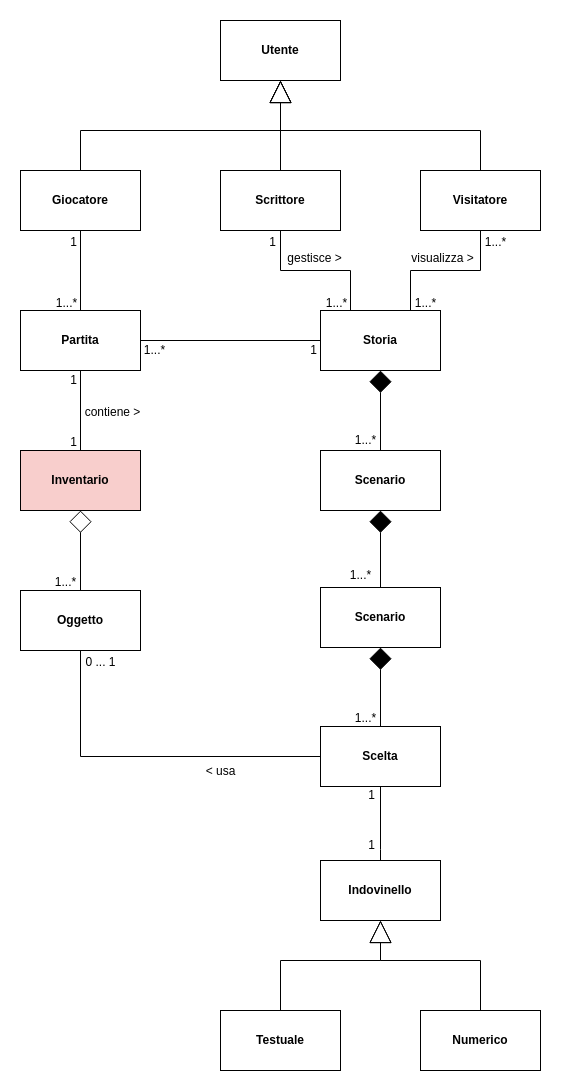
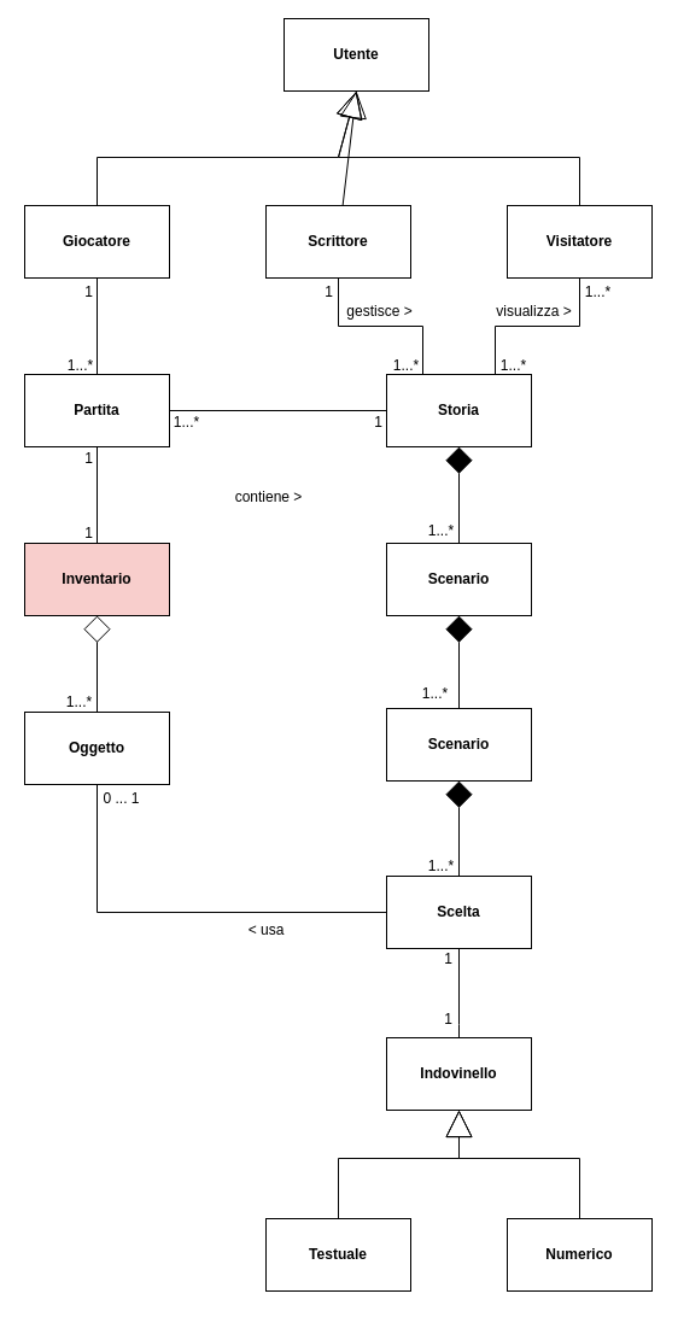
  <mxCell id="0" />
  <mxCell id="1" parent="0" />
  <mxCell id="2" style="edgeStyle=none;rounded=0;html=1;entryX=0.5;entryY=0;entryDx=0;entryDy=0;endArrow=none;endFill=0;endSize=20;startArrow=diamond;startFill=1;targetPerimeterSpacing=0;startSize=20;shadow=0;" parent="1" source="3" target="19" edge="1"><mxGeometry relative="1" as="geometry" /></mxCell>
  <mxCell id="3" value="&lt;b&gt;Storia&lt;/b&gt;" style="rounded=0;whiteSpace=wrap;html=1;shadow=0;" parent="1" vertex="1"><mxGeometry x="320" y="310" width="120" height="60" as="geometry" /></mxCell>
  <mxCell id="4" style="edgeStyle=none;rounded=0;html=1;entryX=0;entryY=0.5;entryDx=0;entryDy=0;endArrow=none;endFill=0;endSize=20;shadow=0;" parent="1" source="6" target="3" edge="1"><mxGeometry relative="1" as="geometry" /></mxCell>
  <mxCell id="5" style="edgeStyle=none;rounded=0;html=1;entryX=0.5;entryY=0;entryDx=0;entryDy=0;endArrow=none;endFill=0;endSize=20;shadow=0;" parent="1" source="6" target="17" edge="1"><mxGeometry relative="1" as="geometry" /></mxCell>
  <mxCell id="6" value="&lt;b&gt;Partita&lt;/b&gt;" style="rounded=0;whiteSpace=wrap;html=1;shadow=0;" parent="1" vertex="1"><mxGeometry x="20" y="310" width="120" height="60" as="geometry" /></mxCell>
  <mxCell id="7" style="edgeStyle=none;rounded=0;html=1;entryX=0.5;entryY=1;entryDx=0;entryDy=0;endArrow=block;endFill=0;endSize=20;shadow=0;" parent="1" source="9" target="43" edge="1"><mxGeometry relative="1" as="geometry"><Array as="points"><mxPoint x="80" y="130" /><mxPoint x="280" y="130" /></Array><mxPoint x="280" y="90" as="targetPoint" /></mxGeometry></mxCell>
  <mxCell id="8" style="edgeStyle=none;rounded=0;html=1;endArrow=none;endFill=0;endSize=20;shadow=0;" parent="1" source="9" target="6" edge="1"><mxGeometry relative="1" as="geometry" /></mxCell>
  <mxCell id="9" value="&lt;b&gt;Giocatore&lt;/b&gt;" style="rounded=0;whiteSpace=wrap;html=1;shadow=0;" parent="1" vertex="1"><mxGeometry x="20" y="170" width="120" height="60" as="geometry" /></mxCell>
  <mxCell id="10" style="edgeStyle=none;rounded=0;html=1;entryX=0.5;entryY=1;entryDx=0;entryDy=0;endArrow=block;endFill=0;endSize=20;shadow=0;" parent="1" source="12" target="43" edge="1"><mxGeometry relative="1" as="geometry"><mxPoint x="280" y="90" as="targetPoint" /></mxGeometry></mxCell>
  <mxCell id="11" style="edgeStyle=none;rounded=0;html=1;entryX=0.25;entryY=0;entryDx=0;entryDy=0;endArrow=none;endFill=0;endSize=20;shadow=0;" parent="1" source="12" target="3" edge="1"><mxGeometry relative="1" as="geometry"><Array as="points"><mxPoint x="280" y="270" /><mxPoint x="350" y="270" /></Array></mxGeometry></mxCell>
  <mxCell id="12" value="&lt;b&gt;Scrittore&lt;/b&gt;" style="rounded=0;whiteSpace=wrap;html=1;shadow=0;" parent="1" vertex="1"><mxGeometry x="220" y="170" width="120" height="60" as="geometry" /></mxCell>
  <mxCell id="13" style="edgeStyle=none;rounded=0;html=1;exitX=0.5;exitY=0;exitDx=0;exitDy=0;endArrow=block;endFill=0;endSize=20;shadow=0;entryX=0.5;entryY=1;entryDx=0;entryDy=0;" parent="1" source="15" edge="1" target="43"><mxGeometry relative="1" as="geometry"><mxPoint x="280" y="90" as="targetPoint" /><Array as="points"><mxPoint x="480" y="130" /><mxPoint x="280" y="130" /></Array></mxGeometry></mxCell>
  <mxCell id="14" style="edgeStyle=none;rounded=0;html=1;entryX=0.75;entryY=0;entryDx=0;entryDy=0;endArrow=none;endFill=0;endSize=20;shadow=0;" parent="1" source="15" target="3" edge="1"><mxGeometry relative="1" as="geometry"><Array as="points"><mxPoint x="480" y="270" /><mxPoint x="410" y="270" /></Array></mxGeometry></mxCell>
  <mxCell id="15" value="&lt;b&gt;Visitatore&lt;/b&gt;" style="rounded=0;whiteSpace=wrap;html=1;shadow=0;" parent="1" vertex="1"><mxGeometry x="420" y="170" width="120" height="60" as="geometry" /></mxCell>
  <mxCell id="16" style="edgeStyle=none;rounded=0;html=1;entryX=0.5;entryY=0;entryDx=0;entryDy=0;endArrow=none;endFill=0;endSize=20;startSize=20;startArrow=diamond;startFill=0;shadow=0;" parent="1" source="17" target="22" edge="1"><mxGeometry relative="1" as="geometry" /></mxCell>
  <mxCell id="17" value="&lt;b&gt;Inventario&lt;/b&gt;" style="rounded=0;whiteSpace=wrap;html=1;shadow=0;fillColor=#f8cecc;" parent="1" vertex="1"><mxGeometry x="20" y="450" width="120" height="60" as="geometry" /></mxCell>
  <mxCell id="18" style="edgeStyle=none;rounded=0;html=1;exitX=0.5;exitY=1;exitDx=0;exitDy=0;entryX=0.5;entryY=0;entryDx=0;entryDy=0;endArrow=none;endFill=0;endSize=20;startSize=20;startArrow=diamond;startFill=1;shadow=0;" parent="1" source="19" target="53" edge="1"><mxGeometry relative="1" as="geometry" /></mxCell>
  <mxCell id="19" value="&lt;b&gt;Scenario&lt;/b&gt;" style="rounded=0;whiteSpace=wrap;html=1;shadow=0;" parent="1" vertex="1"><mxGeometry x="320" y="450" width="120" height="60" as="geometry" /></mxCell>
  <mxCell id="20" style="edgeStyle=none;rounded=0;html=1;entryX=0.5;entryY=1;entryDx=0;entryDy=0;endArrow=none;endFill=0;endSize=20;shadow=0;exitX=0;exitY=0.5;exitDx=0;exitDy=0;" parent="1" source="21" target="22" edge="1"><mxGeometry relative="1" as="geometry"><Array as="points"><mxPoint x="80" y="756" /></Array></mxGeometry></mxCell>
  <mxCell id="21" value="&lt;b&gt;Scelta&lt;/b&gt;" style="rounded=0;whiteSpace=wrap;html=1;shadow=0;" parent="1" vertex="1"><mxGeometry x="320" y="726" width="120" height="60" as="geometry" /></mxCell>
  <mxCell id="22" value="&lt;b&gt;Oggetto&lt;/b&gt;" style="rounded=0;whiteSpace=wrap;html=1;shadow=0;" parent="1" vertex="1"><mxGeometry x="20" y="590" width="120" height="60" as="geometry" /></mxCell>
  <mxCell id="23" style="edgeStyle=none;html=1;entryX=0.5;entryY=1;entryDx=0;entryDy=0;endArrow=none;endFill=0;rounded=0;startSize=6;endSize=20;" parent="1" source="24" target="21" edge="1"><mxGeometry relative="1" as="geometry"><Array as="points"><mxPoint x="380" y="849" /></Array></mxGeometry></mxCell>
  <mxCell id="24" value="&lt;b&gt;Indovinello&lt;br&gt;&lt;/b&gt;" style="rounded=0;whiteSpace=wrap;html=1;shadow=0;" parent="1" vertex="1"><mxGeometry x="320" y="860" width="120" height="60" as="geometry" /></mxCell>
  <mxCell id="25" style="edgeStyle=none;rounded=0;html=1;entryX=0.5;entryY=1;entryDx=0;entryDy=0;endArrow=block;endFill=0;endSize=20;shadow=0;exitX=0.5;exitY=0;exitDx=0;exitDy=0;" parent="1" source="26" target="24" edge="1"><mxGeometry relative="1" as="geometry"><Array as="points"><mxPoint x="280" y="960" /><mxPoint x="380" y="960" /></Array></mxGeometry></mxCell>
  <mxCell id="26" value="&lt;b&gt;Testuale&lt;/b&gt;" style="rounded=0;whiteSpace=wrap;html=1;shadow=0;" parent="1" vertex="1"><mxGeometry x="220" y="1010" width="120" height="60" as="geometry" /></mxCell>
  <mxCell id="27" style="edgeStyle=none;rounded=0;html=1;endArrow=block;endFill=0;endSize=20;shadow=0;exitX=0.5;exitY=0;exitDx=0;exitDy=0;" parent="1" source="28" target="24" edge="1"><mxGeometry relative="1" as="geometry"><mxPoint x="458" y="949" as="targetPoint" /><Array as="points"><mxPoint x="480" y="960" /><mxPoint x="380" y="960" /></Array></mxGeometry></mxCell>
  <mxCell id="28" value="&lt;b&gt;Numerico&lt;/b&gt;" style="rounded=0;whiteSpace=wrap;html=1;shadow=0;" parent="1" vertex="1"><mxGeometry x="420" y="1010" width="120" height="60" as="geometry" /></mxCell>
  <mxCell id="29" value="1...*" style="text;html=1;align=center;verticalAlign=middle;resizable=0;points=[];autosize=1;strokeColor=none;fillColor=none;shadow=0;" parent="1" vertex="1"><mxGeometry x="475" y="227" width="40" height="30" as="geometry" /></mxCell>
  <mxCell id="30" value="1...*" style="text;html=1;align=center;verticalAlign=middle;resizable=0;points=[];autosize=1;strokeColor=none;fillColor=none;shadow=0;" parent="1" vertex="1"><mxGeometry x="405" y="288" width="40" height="30" as="geometry" /></mxCell>
  <mxCell id="31" value="1" style="text;html=1;align=center;verticalAlign=middle;resizable=0;points=[];autosize=1;strokeColor=none;fillColor=none;shadow=0;" parent="1" vertex="1"><mxGeometry x="257" y="227" width="30" height="30" as="geometry" /></mxCell>
  <mxCell id="32" value="1...*" style="text;html=1;align=center;verticalAlign=middle;resizable=0;points=[];autosize=1;strokeColor=none;fillColor=none;shadow=0;" parent="1" vertex="1"><mxGeometry x="316" y="288" width="40" height="30" as="geometry" /></mxCell>
  <mxCell id="33" value="1" style="text;html=1;align=center;verticalAlign=middle;resizable=0;points=[];autosize=1;strokeColor=none;fillColor=none;shadow=0;" parent="1" vertex="1"><mxGeometry x="58" y="227" width="30" height="30" as="geometry" /></mxCell>
  <mxCell id="34" value="1...*" style="text;html=1;align=center;verticalAlign=middle;resizable=0;points=[];autosize=1;strokeColor=none;fillColor=none;shadow=0;" parent="1" vertex="1"><mxGeometry x="46" y="288" width="40" height="30" as="geometry" /></mxCell>
  <mxCell id="35" value="1" style="text;html=1;align=center;verticalAlign=middle;resizable=0;points=[];autosize=1;strokeColor=none;fillColor=none;shadow=0;" parent="1" vertex="1"><mxGeometry x="58" y="365" width="30" height="30" as="geometry" /></mxCell>
  <mxCell id="36" value="1" style="text;html=1;align=center;verticalAlign=middle;resizable=0;points=[];autosize=1;strokeColor=none;fillColor=none;shadow=0;" parent="1" vertex="1"><mxGeometry x="58" y="427" width="30" height="30" as="geometry" /></mxCell>
  <mxCell id="37" value="1...*" style="text;html=1;align=center;verticalAlign=middle;resizable=0;points=[];autosize=1;strokeColor=none;fillColor=none;shadow=0;" parent="1" vertex="1"><mxGeometry x="134" y="335" width="40" height="30" as="geometry" /></mxCell>
  <mxCell id="38" value="1" style="text;html=1;align=center;verticalAlign=middle;resizable=0;points=[];autosize=1;strokeColor=none;fillColor=none;shadow=0;" parent="1" vertex="1"><mxGeometry x="298" y="335" width="30" height="30" as="geometry" /></mxCell>
  <mxCell id="39" value="1...*" style="text;html=1;align=center;verticalAlign=middle;resizable=0;points=[];autosize=1;strokeColor=none;fillColor=none;shadow=0;" parent="1" vertex="1"><mxGeometry x="345" y="425" width="40" height="30" as="geometry" /></mxCell>
  <mxCell id="40" value="1...*" style="text;html=1;align=center;verticalAlign=middle;resizable=0;points=[];autosize=1;strokeColor=none;fillColor=none;shadow=0;" parent="1" vertex="1"><mxGeometry x="345" y="703" width="40" height="30" as="geometry" /></mxCell>
  <mxCell id="41" value="1...*" style="text;html=1;align=center;verticalAlign=middle;resizable=0;points=[];autosize=1;strokeColor=none;fillColor=none;shadow=0;" parent="1" vertex="1"><mxGeometry x="45" y="567" width="40" height="30" as="geometry" /></mxCell>
  <mxCell id="42" value="0 ... 1" style="text;html=1;align=center;verticalAlign=middle;resizable=0;points=[];autosize=1;strokeColor=none;fillColor=none;shadow=0;" parent="1" vertex="1"><mxGeometry x="75" y="647" width="50" height="30" as="geometry" /></mxCell>
- <mxCell id="43" value="&lt;b&gt;Utente&lt;/b&gt;" style="rounded=0;whiteSpace=wrap;html=1;shadow=0;" parent="1" vertex="1"><mxGeometry x="220" y="20" width="120" height="60" as="geometry" /></mxCell>
+ <mxCell id="43" value="&lt;b&gt;Utente&lt;/b&gt;" style="rounded=0;whiteSpace=wrap;html=1;shadow=0;" parent="1" vertex="1"><mxGeometry x="235" y="15" width="120" height="60" as="geometry" /></mxCell>
  <mxCell id="44" value="&lt;b&gt;Giocatore&lt;/b&gt;" style="rounded=0;whiteSpace=wrap;html=1;shadow=0;" parent="1" vertex="1"><mxGeometry x="20" y="170" width="120" height="60" as="geometry" /></mxCell>
  <mxCell id="45" value="&lt;b&gt;Scrittore&lt;/b&gt;" style="rounded=0;whiteSpace=wrap;html=1;shadow=0;" parent="1" vertex="1"><mxGeometry x="220" y="170" width="120" height="60" as="geometry" /></mxCell>
  <mxCell id="46" value="&lt;b&gt;Visitatore&lt;/b&gt;" style="rounded=0;whiteSpace=wrap;html=1;shadow=0;" parent="1" vertex="1"><mxGeometry x="420" y="170" width="120" height="60" as="geometry" /></mxCell>
  <mxCell id="47" value="&lt;b&gt;Storia&lt;/b&gt;" style="rounded=0;whiteSpace=wrap;html=1;shadow=0;" parent="1" vertex="1"><mxGeometry x="320" y="310" width="120" height="60" as="geometry" /></mxCell>
  <mxCell id="48" value="&lt;b&gt;Partita&lt;/b&gt;" style="rounded=0;whiteSpace=wrap;html=1;shadow=0;" parent="1" vertex="1"><mxGeometry x="20" y="310" width="120" height="60" as="geometry" /></mxCell>
  <mxCell id="49" value="gestisce &amp;gt;" style="text;html=1;align=center;verticalAlign=middle;resizable=0;points=[];autosize=1;strokeColor=none;fillColor=none;shadow=0;" parent="1" vertex="1"><mxGeometry x="274" y="243" width="80" height="30" as="geometry" /></mxCell>
  <mxCell id="50" value="visualizza &amp;gt;" style="text;html=1;align=center;verticalAlign=middle;resizable=0;points=[];autosize=1;strokeColor=none;fillColor=none;shadow=0;" parent="1" vertex="1"><mxGeometry x="397" y="243" width="90" height="30" as="geometry" /></mxCell>
- <mxCell id="51" value="contiene &amp;gt;" style="text;html=1;align=center;verticalAlign=middle;resizable=0;points=[];autosize=1;strokeColor=none;fillColor=none;shadow=0;" parent="1" vertex="1"><mxGeometry x="72" y="397" width="80" height="30" as="geometry" /></mxCell>
+ <mxCell id="51" value="contiene &amp;gt;" style="text;html=1;align=center;verticalAlign=middle;resizable=0;points=[];autosize=1;strokeColor=none;fillColor=none;shadow=0;" parent="1" vertex="1"><mxGeometry x="182" y="397" width="80" height="30" as="geometry" /></mxCell>
  <mxCell id="52" value="&amp;lt; usa" style="text;html=1;align=center;verticalAlign=middle;resizable=0;points=[];autosize=1;strokeColor=none;fillColor=none;shadow=0;" parent="1" vertex="1"><mxGeometry x="195" y="756" width="50" height="30" as="geometry" /></mxCell>
  <mxCell id="53" value="&lt;b&gt;Scenario&lt;/b&gt;" style="rounded=0;whiteSpace=wrap;html=1;shadow=0;" vertex="1" parent="1"><mxGeometry x="320" y="587" width="120" height="60" as="geometry" /></mxCell>
  <mxCell id="54" value="1...*" style="text;html=1;align=center;verticalAlign=middle;resizable=0;points=[];autosize=1;strokeColor=none;fillColor=none;shadow=0;" vertex="1" parent="1"><mxGeometry x="340" y="560" width="40" height="30" as="geometry" /></mxCell>
  <mxCell id="55" style="edgeStyle=none;rounded=0;html=1;exitX=0.5;exitY=1;exitDx=0;exitDy=0;endArrow=none;endFill=0;endSize=20;startSize=20;startArrow=diamond;startFill=1;shadow=0;entryX=0.5;entryY=0;entryDx=0;entryDy=0;" edge="1" parent="1" source="53" target="21"><mxGeometry relative="1" as="geometry"><mxPoint x="390" y="520" as="sourcePoint" /><mxPoint x="465" y="710" as="targetPoint" /></mxGeometry></mxCell>
  <mxCell id="56" value="1" style="text;html=1;align=center;verticalAlign=middle;resizable=0;points=[];autosize=1;strokeColor=none;fillColor=none;shadow=0;" vertex="1" parent="1"><mxGeometry x="356" y="780" width="30" height="30" as="geometry" /></mxCell>
  <mxCell id="57" value="1" style="text;html=1;align=center;verticalAlign=middle;resizable=0;points=[];autosize=1;strokeColor=none;fillColor=none;shadow=0;" vertex="1" parent="1"><mxGeometry x="356" y="830" width="30" height="30" as="geometry" /></mxCell>
